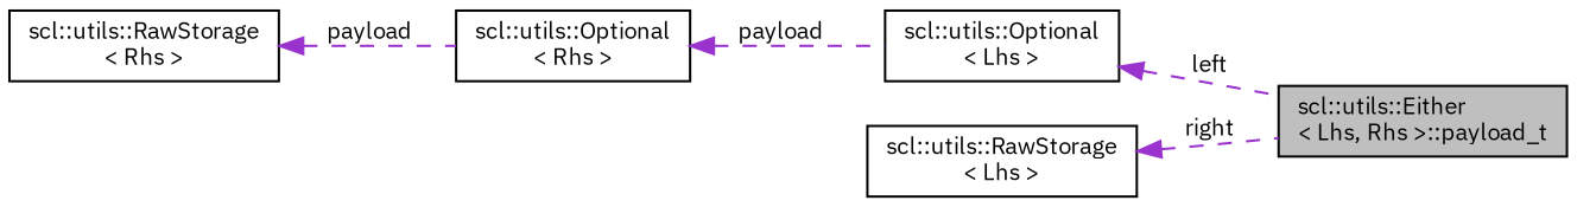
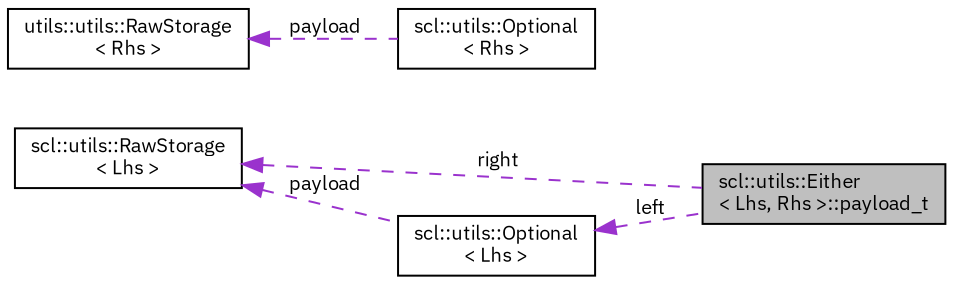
  digraph {
    fontname="IBM Plex Sans"
    rankdir=LR
    node [color=black fillcolor=white fontname="IBM Plex Sans" fontsize=10 shape=record style=filled]
    edge [color=darkorchid3 dir=back fontname="IBM Plex Sans" fontsize=10 labelfontname=Helvetica labelfontsize=10 style=dashed]
    n1 [fillcolor=grey75 fontcolor=black height=0.2 label="scl::utils::Either\l\< Lhs, Rhs \>::payload_t" width=0.4]
    n2 [height=0.2 label="scl::utils::Optional\l\< Rhs \>" width=0.4]
-   n3 [height=0.2 label="scl::utils::RawStorage\l\< Rhs \>" width=0.4]
+   n3 [height=0.2 label="utils::utils::RawStorage\l\< Rhs \>" width=0.4]
    n4 [height=0.2 label="scl::utils::Optional\l\< Lhs \>" width=0.4]
    n5 [height=0.2 label="scl::utils::RawStorage\l\< Lhs \>" width=0.4]
    n3 -> n2 [label=" payload"]
    n4 -> n1 [label=" left"]
    n5 -> n1 [label=" right"]
-   n2 -> n4 [label=" payload"]
+   n5 -> n4 [label=" payload"]
  }
